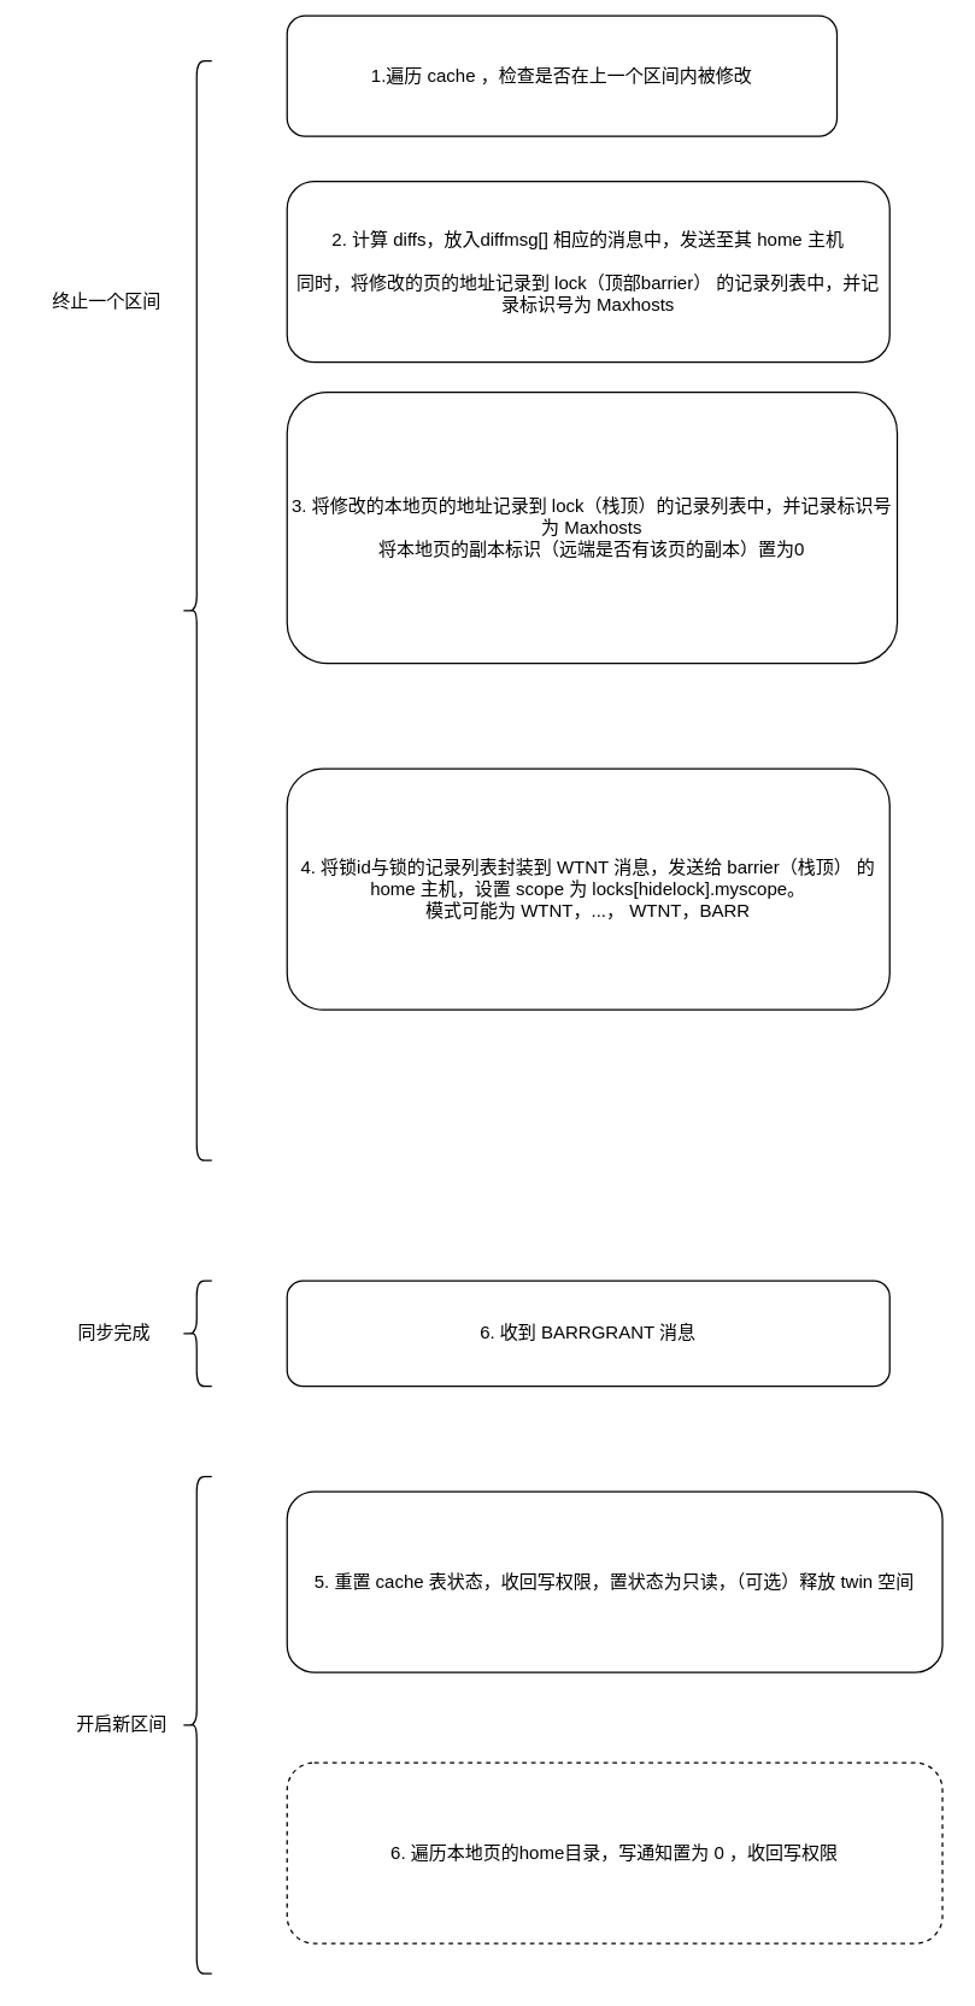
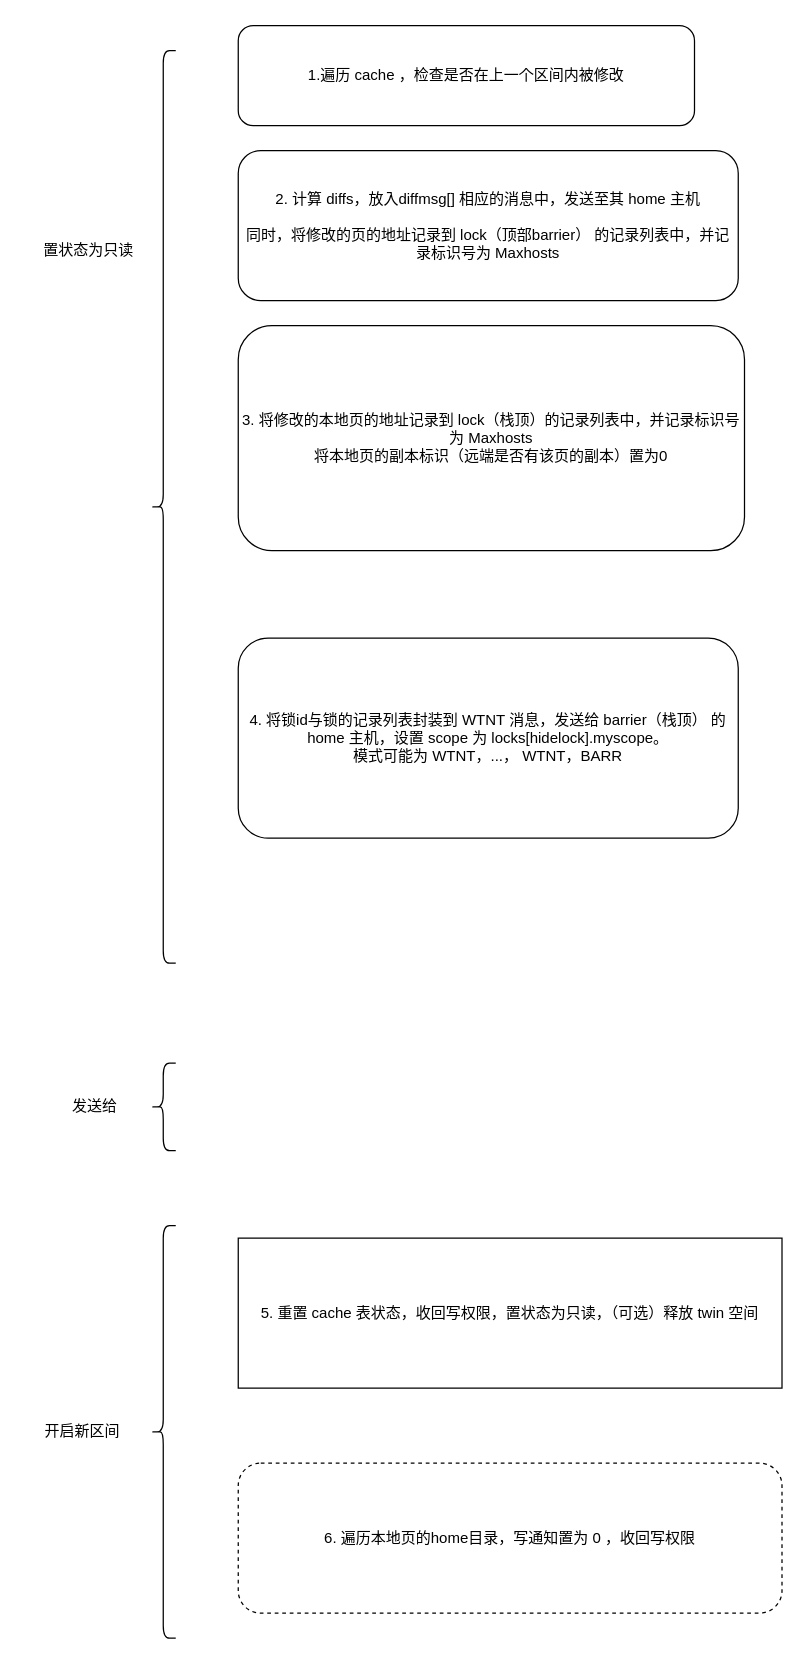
  <mxCell id="0" />
  <mxCell id="1" parent="0" />
  <mxCell id="2" value="" style="shape=curlyBracket;whiteSpace=wrap;html=1;rounded=1;labelPosition=left;verticalLabelPosition=middle;align=right;verticalAlign=middle;" vertex="1" parent="1"><mxGeometry x="120" y="40" width="20" height="730" as="geometry" /></mxCell>
- <mxCell id="3" value="终止一个区间" style="text;html=1;align=center;verticalAlign=middle;resizable=0;points=[];autosize=1;strokeColor=none;fillColor=none;" vertex="1" parent="1"><mxGeometry x="20" y="185" width="100" height="30" as="geometry" /></mxCell>
- <mxCell id="4" value="1.遍历 cache ，检查是否在上一个区间内被修改" style="rounded=1;whiteSpace=wrap;html=1;" vertex="1" parent="1"><mxGeometry x="190" y="10" width="365" height="80" as="geometry" /></mxCell>
+ <mxCell id="3" value="置状态为只读" style="text;html=1;align=center;verticalAlign=middle;resizable=0;points=[];autosize=1;strokeColor=none;fillColor=none;" vertex="1" parent="1"><mxGeometry x="20" y="185" width="100" height="30" as="geometry" /></mxCell>
+ <mxCell id="4" value="1.遍历 cache ，检查是否在上一个区间内被修改" style="rounded=1;whiteSpace=wrap;html=1;" vertex="1" parent="1"><mxGeometry x="190" y="20" width="365" height="80" as="geometry" /></mxCell>
  <mxCell id="5" value="2. 计算 diffs，放入diffmsg[] 相应的消息中，发送至其 home 主机&lt;div&gt;&lt;br&gt;&lt;/div&gt;&lt;div&gt;同时，将修改的页的地址记录到 lock（顶部barrier） 的记录列表中，并记录标识号为 Maxhosts&lt;/div&gt;" style="rounded=1;whiteSpace=wrap;html=1;" vertex="1" parent="1"><mxGeometry x="190" y="120" width="400" height="120" as="geometry" /></mxCell>
  <mxCell id="6" value="3. 将修改的本地页的地址记录到 lock（栈顶）的记录列表中，并记录标识号为 Maxhosts&lt;div&gt;将本地页的副本标识（远端是否有该页的副本）置为0&lt;/div&gt;" style="rounded=1;whiteSpace=wrap;html=1;" vertex="1" parent="1"><mxGeometry x="190" y="260" width="405" height="180" as="geometry" /></mxCell>
  <mxCell id="7" value="4. 将锁id与锁的记录列表封装到 WTNT 消息，发送给 barrier（栈顶） 的home 主机，设置 scope 为 locks[hidelock].myscope。&lt;div&gt;模式可能为 WTNT，...， WTNT，BARR&lt;/div&gt;" style="rounded=1;whiteSpace=wrap;html=1;" vertex="1" parent="1"><mxGeometry x="190" y="510" width="400" height="160" as="geometry" /></mxCell>
  <mxCell id="8" value="" style="shape=curlyBracket;whiteSpace=wrap;html=1;rounded=1;labelPosition=left;verticalLabelPosition=middle;align=right;verticalAlign=middle;" vertex="1" parent="1"><mxGeometry x="120" y="850" width="20" height="70" as="geometry" /></mxCell>
- <mxCell id="9" value="同步完成" style="text;html=1;align=center;verticalAlign=middle;resizable=0;points=[];autosize=1;strokeColor=none;fillColor=none;" vertex="1" parent="1"><mxGeometry x="40" y="870" width="70" height="30" as="geometry" /></mxCell>
- <mxCell id="10" value="6. 收到 BARRGRANT 消息" style="rounded=1;whiteSpace=wrap;html=1;" vertex="1" parent="1"><mxGeometry x="190" y="850" width="400" height="70" as="geometry" /></mxCell>
+ <mxCell id="9" value="发送给" style="text;html=1;align=center;verticalAlign=middle;resizable=0;points=[];autosize=1;strokeColor=none;fillColor=none;" vertex="1" parent="1"><mxGeometry x="40" y="870" width="70" height="30" as="geometry" /></mxCell>
  <mxCell id="11" value="" style="shape=curlyBracket;whiteSpace=wrap;html=1;rounded=1;labelPosition=left;verticalLabelPosition=middle;align=right;verticalAlign=middle;" vertex="1" parent="1"><mxGeometry x="120" y="980" width="20" height="330" as="geometry" /></mxCell>
- <mxCell id="12" value="开启新区间" style="text;html=1;align=center;verticalAlign=middle;resizable=0;points=[];autosize=1;strokeColor=none;fillColor=none;" vertex="1" parent="1"><mxGeometry x="40" y="1130" width="80" height="30" as="geometry" /></mxCell>
- <mxCell id="13" value="5. 重置 cache 表状态，收回写权限，置状态为只读，（可选）释放 twin 空间" style="rounded=1;whiteSpace=wrap;html=1;" vertex="1" parent="1"><mxGeometry x="190" y="990" width="435" height="120" as="geometry" /></mxCell>
+ <mxCell id="12" value="开启新区间" style="text;html=1;align=center;verticalAlign=middle;resizable=0;points=[];autosize=1;strokeColor=none;fillColor=none;" vertex="1" parent="1"><mxGeometry x="25" y="1130" width="80" height="30" as="geometry" /></mxCell>
+ <mxCell id="13" value="5. 重置 cache 表状态，收回写权限，置状态为只读，（可选）释放 twin 空间" style="whiteSpace=wrap;html=1;rounded=0;" vertex="1" parent="1"><mxGeometry x="190" y="990" width="435" height="120" as="geometry" /></mxCell>
  <mxCell id="14" value="6. 遍历本地页的home目录，写通知置为 0 ，收回写权限" style="rounded=1;whiteSpace=wrap;html=1;dashed=1;" vertex="1" parent="1"><mxGeometry x="190" y="1170" width="435" height="120" as="geometry" /></mxCell>
